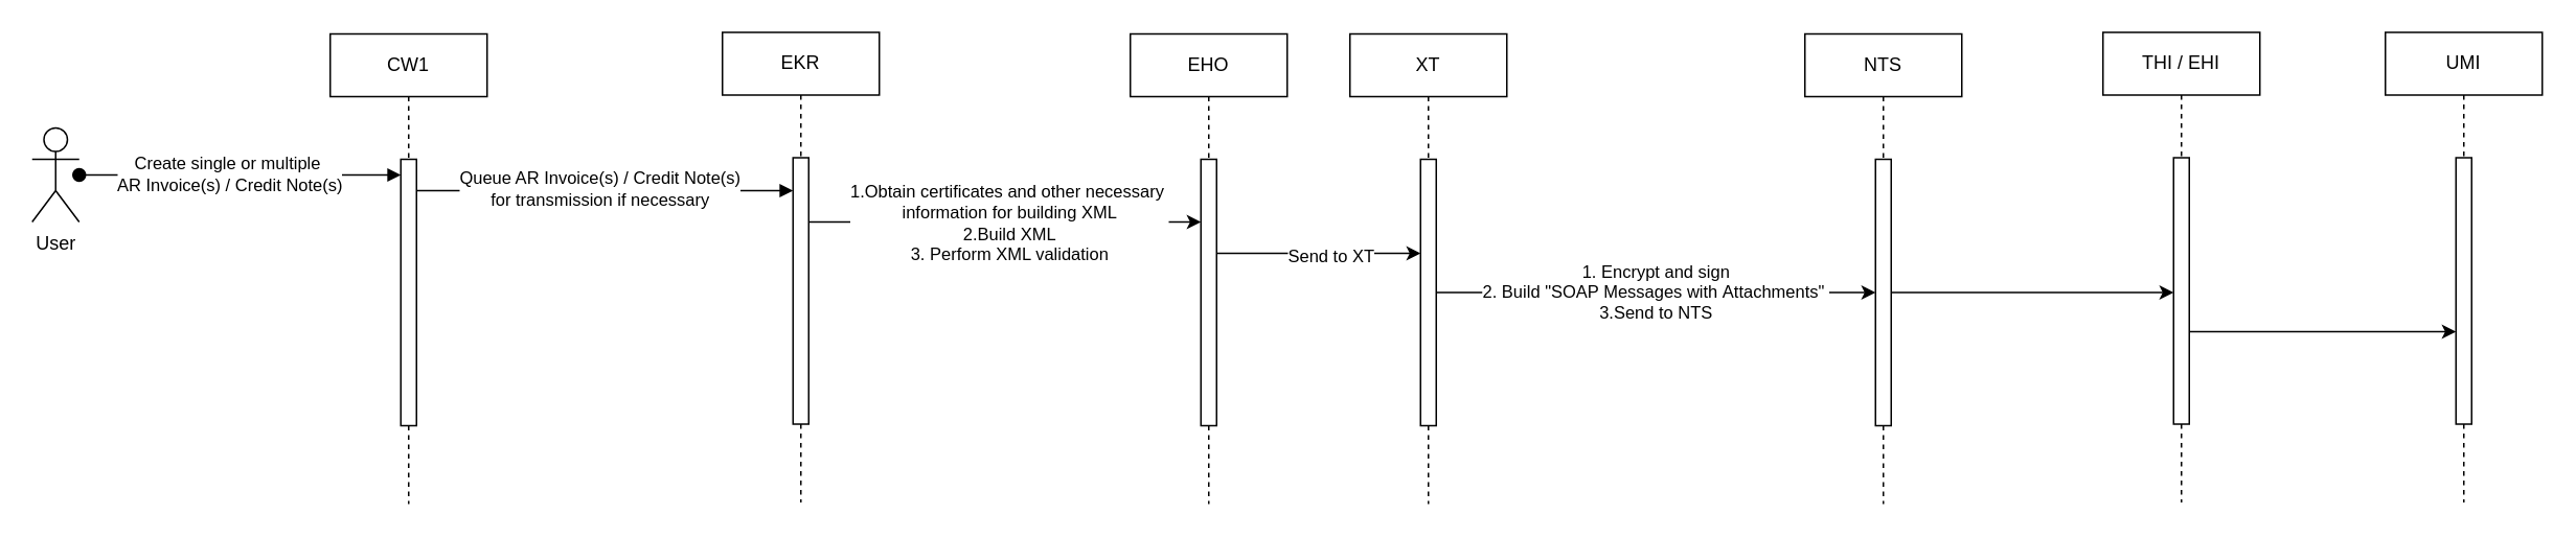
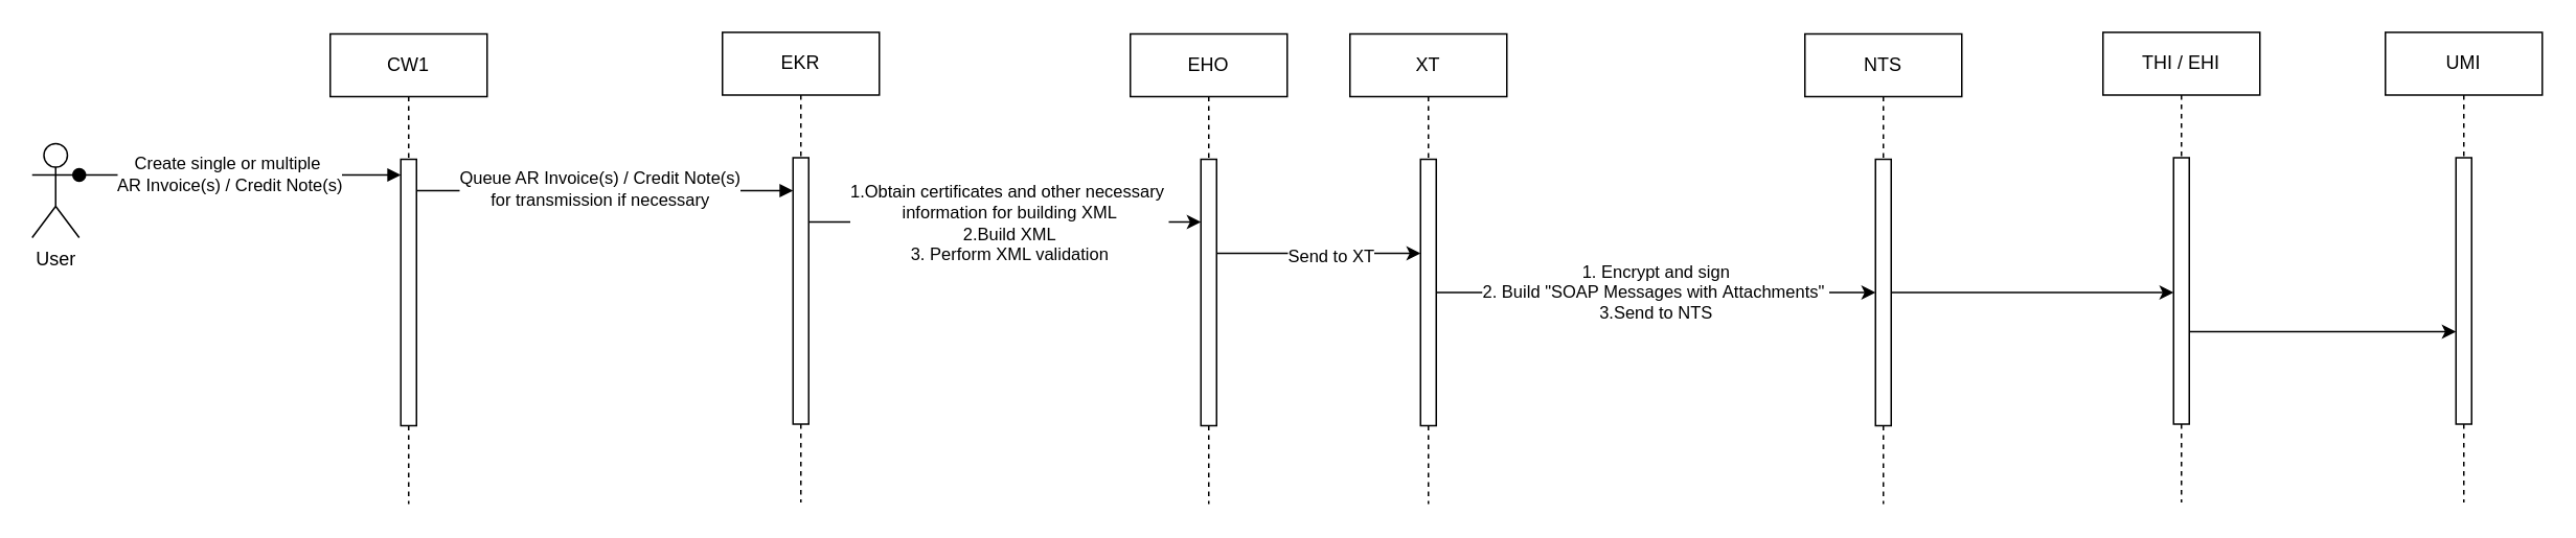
  <mxCell id="0" />
  <mxCell id="1" parent="0" />
  <mxCell id="2" value="EKR" style="shape=umlLifeline;perimeter=lifelinePerimeter;whiteSpace=wrap;html=1;container=0;dropTarget=0;collapsible=0;recursiveResize=0;outlineConnect=0;portConstraint=eastwest;newEdgeStyle={&quot;edgeStyle&quot;:&quot;elbowEdgeStyle&quot;,&quot;elbow&quot;:&quot;vertical&quot;,&quot;curved&quot;:0,&quot;rounded&quot;:0};" parent="1" vertex="1"><mxGeometry x="460" y="20" width="100" height="300" as="geometry" /></mxCell>
  <mxCell id="3" value="" style="html=1;points=[];perimeter=orthogonalPerimeter;outlineConnect=0;targetShapes=umlLifeline;portConstraint=eastwest;newEdgeStyle={&quot;edgeStyle&quot;:&quot;elbowEdgeStyle&quot;,&quot;elbow&quot;:&quot;vertical&quot;,&quot;curved&quot;:0,&quot;rounded&quot;:0};" parent="2" vertex="1"><mxGeometry x="45" y="80" width="10" height="170" as="geometry" /></mxCell>
  <mxCell id="4" value="" style="html=1;verticalAlign=bottom;endArrow=block;edgeStyle=elbowEdgeStyle;elbow=vertical;curved=0;rounded=0;" parent="1" source="19" target="3" edge="1"><mxGeometry x="-0.004" relative="1" as="geometry"><mxPoint x="360" y="91" as="sourcePoint" /><Array as="points"><mxPoint x="470" y="121" /><mxPoint x="400" y="121" /><mxPoint x="480" y="151" /><mxPoint x="445" y="91" /></Array><mxPoint as="offset" /></mxGeometry></mxCell>
  <mxCell id="5" value="Queue AR Invoice(s) / Credit Note(s)&lt;br style=&quot;border-color: var(--border-color);&quot;&gt;for transmission if necessary" style="edgeLabel;html=1;align=center;verticalAlign=middle;resizable=0;points=[];" vertex="1" connectable="0" parent="4"><mxGeometry x="0.207" y="2" relative="1" as="geometry"><mxPoint x="-26" as="offset" /></mxGeometry></mxCell>
- <mxCell id="6" value="User" style="shape=umlActor;verticalLabelPosition=bottom;verticalAlign=top;html=1;outlineConnect=0;" vertex="1" parent="1"><mxGeometry x="20" y="81" width="30" height="60" as="geometry" /></mxCell>
+ <mxCell id="6" value="User" style="shape=umlActor;verticalLabelPosition=bottom;verticalAlign=top;html=1;outlineConnect=0;" vertex="1" parent="1"><mxGeometry x="20" y="91" width="30" height="60" as="geometry" /></mxCell>
  <mxCell id="7" value="" style="html=1;verticalAlign=bottom;startArrow=oval;endArrow=block;startSize=8;edgeStyle=elbowEdgeStyle;elbow=vertical;curved=0;rounded=0;" parent="1" target="20" edge="1" source="6"><mxGeometry x="0.012" relative="1" as="geometry"><mxPoint x="290" y="81" as="sourcePoint" /><mxPoint x="350" y="96" as="targetPoint" /><Array as="points"><mxPoint x="250" y="111" /></Array><mxPoint as="offset" /></mxGeometry></mxCell>
  <mxCell id="8" value="Create single or multiple&amp;nbsp;&lt;br style=&quot;border-color: var(--border-color);&quot;&gt;AR Invoice(s) / Credit Note(s)" style="edgeLabel;html=1;align=center;verticalAlign=middle;resizable=0;points=[];" vertex="1" connectable="0" parent="7"><mxGeometry x="0.146" relative="1" as="geometry"><mxPoint x="-22" y="-1" as="offset" /></mxGeometry></mxCell>
  <mxCell id="9" value="EHO" style="shape=umlLifeline;perimeter=lifelinePerimeter;whiteSpace=wrap;html=1;container=0;dropTarget=0;collapsible=0;recursiveResize=0;outlineConnect=0;portConstraint=eastwest;newEdgeStyle={&quot;edgeStyle&quot;:&quot;elbowEdgeStyle&quot;,&quot;elbow&quot;:&quot;vertical&quot;,&quot;curved&quot;:0,&quot;rounded&quot;:0};" vertex="1" parent="1"><mxGeometry x="720" y="21" width="100" height="300" as="geometry" /></mxCell>
  <mxCell id="10" value="" style="html=1;points=[];perimeter=orthogonalPerimeter;outlineConnect=0;targetShapes=umlLifeline;portConstraint=eastwest;newEdgeStyle={&quot;edgeStyle&quot;:&quot;elbowEdgeStyle&quot;,&quot;elbow&quot;:&quot;vertical&quot;,&quot;curved&quot;:0,&quot;rounded&quot;:0};" vertex="1" parent="9"><mxGeometry x="45" y="80" width="10" height="170" as="geometry" /></mxCell>
  <mxCell id="11" value="THI / EHI" style="shape=umlLifeline;perimeter=lifelinePerimeter;whiteSpace=wrap;html=1;container=0;dropTarget=0;collapsible=0;recursiveResize=0;outlineConnect=0;portConstraint=eastwest;newEdgeStyle={&quot;edgeStyle&quot;:&quot;elbowEdgeStyle&quot;,&quot;elbow&quot;:&quot;vertical&quot;,&quot;curved&quot;:0,&quot;rounded&quot;:0};" vertex="1" parent="1"><mxGeometry x="1340" y="20" width="100" height="300" as="geometry" /></mxCell>
  <mxCell id="12" value="" style="html=1;points=[];perimeter=orthogonalPerimeter;outlineConnect=0;targetShapes=umlLifeline;portConstraint=eastwest;newEdgeStyle={&quot;edgeStyle&quot;:&quot;elbowEdgeStyle&quot;,&quot;elbow&quot;:&quot;vertical&quot;,&quot;curved&quot;:0,&quot;rounded&quot;:0};" vertex="1" parent="11"><mxGeometry x="45" y="80" width="10" height="170" as="geometry" /></mxCell>
  <mxCell id="13" value="UMI" style="shape=umlLifeline;perimeter=lifelinePerimeter;whiteSpace=wrap;html=1;container=0;dropTarget=0;collapsible=0;recursiveResize=0;outlineConnect=0;portConstraint=eastwest;newEdgeStyle={&quot;edgeStyle&quot;:&quot;elbowEdgeStyle&quot;,&quot;elbow&quot;:&quot;vertical&quot;,&quot;curved&quot;:0,&quot;rounded&quot;:0};" vertex="1" parent="1"><mxGeometry x="1520" y="20" width="100" height="300" as="geometry" /></mxCell>
  <mxCell id="14" value="" style="html=1;points=[];perimeter=orthogonalPerimeter;outlineConnect=0;targetShapes=umlLifeline;portConstraint=eastwest;newEdgeStyle={&quot;edgeStyle&quot;:&quot;elbowEdgeStyle&quot;,&quot;elbow&quot;:&quot;vertical&quot;,&quot;curved&quot;:0,&quot;rounded&quot;:0};" vertex="1" parent="13"><mxGeometry x="45" y="80" width="10" height="170" as="geometry" /></mxCell>
  <mxCell id="15" value="NTS" style="shape=umlLifeline;perimeter=lifelinePerimeter;whiteSpace=wrap;html=1;container=0;dropTarget=0;collapsible=0;recursiveResize=0;outlineConnect=0;portConstraint=eastwest;newEdgeStyle={&quot;edgeStyle&quot;:&quot;elbowEdgeStyle&quot;,&quot;elbow&quot;:&quot;vertical&quot;,&quot;curved&quot;:0,&quot;rounded&quot;:0};" vertex="1" parent="1"><mxGeometry x="1150" y="21" width="100" height="300" as="geometry" /></mxCell>
  <mxCell id="16" value="" style="html=1;points=[];perimeter=orthogonalPerimeter;outlineConnect=0;targetShapes=umlLifeline;portConstraint=eastwest;newEdgeStyle={&quot;edgeStyle&quot;:&quot;elbowEdgeStyle&quot;,&quot;elbow&quot;:&quot;vertical&quot;,&quot;curved&quot;:0,&quot;rounded&quot;:0};" vertex="1" parent="15"><mxGeometry x="45" y="80" width="10" height="170" as="geometry" /></mxCell>
  <mxCell id="17" value="XT" style="shape=umlLifeline;perimeter=lifelinePerimeter;whiteSpace=wrap;html=1;container=0;dropTarget=0;collapsible=0;recursiveResize=0;outlineConnect=0;portConstraint=eastwest;newEdgeStyle={&quot;edgeStyle&quot;:&quot;elbowEdgeStyle&quot;,&quot;elbow&quot;:&quot;vertical&quot;,&quot;curved&quot;:0,&quot;rounded&quot;:0};" vertex="1" parent="1"><mxGeometry x="860" y="21" width="100" height="300" as="geometry" /></mxCell>
  <mxCell id="18" value="" style="html=1;points=[];perimeter=orthogonalPerimeter;outlineConnect=0;targetShapes=umlLifeline;portConstraint=eastwest;newEdgeStyle={&quot;edgeStyle&quot;:&quot;elbowEdgeStyle&quot;,&quot;elbow&quot;:&quot;vertical&quot;,&quot;curved&quot;:0,&quot;rounded&quot;:0};" vertex="1" parent="17"><mxGeometry x="45" y="80" width="10" height="170" as="geometry" /></mxCell>
  <mxCell id="19" value="CW1" style="shape=umlLifeline;perimeter=lifelinePerimeter;whiteSpace=wrap;html=1;container=0;dropTarget=0;collapsible=0;recursiveResize=0;outlineConnect=0;portConstraint=eastwest;newEdgeStyle={&quot;edgeStyle&quot;:&quot;elbowEdgeStyle&quot;,&quot;elbow&quot;:&quot;vertical&quot;,&quot;curved&quot;:0,&quot;rounded&quot;:0};" vertex="1" parent="1"><mxGeometry x="210" y="21" width="100" height="300" as="geometry" /></mxCell>
  <mxCell id="20" value="" style="html=1;points=[];perimeter=orthogonalPerimeter;outlineConnect=0;targetShapes=umlLifeline;portConstraint=eastwest;newEdgeStyle={&quot;edgeStyle&quot;:&quot;elbowEdgeStyle&quot;,&quot;elbow&quot;:&quot;vertical&quot;,&quot;curved&quot;:0,&quot;rounded&quot;:0};" vertex="1" parent="19"><mxGeometry x="45" y="80" width="10" height="170" as="geometry" /></mxCell>
  <mxCell id="21" value="" style="edgeStyle=elbowEdgeStyle;rounded=0;orthogonalLoop=1;jettySize=auto;html=1;elbow=vertical;curved=0;" edge="1" parent="1" source="10" target="18"><mxGeometry relative="1" as="geometry"><mxPoint x="655" y="161" as="sourcePoint" /><mxPoint x="765" y="161" as="targetPoint" /><Array as="points"><mxPoint x="810" y="161" /></Array></mxGeometry></mxCell>
  <mxCell id="22" value="Send to XT" style="edgeLabel;html=1;align=center;verticalAlign=middle;resizable=0;points=[];" vertex="1" connectable="0" parent="21"><mxGeometry x="-0.571" relative="1" as="geometry"><mxPoint x="44" y="1" as="offset" /></mxGeometry></mxCell>
  <mxCell id="23" value="&lt;span style=&quot;color: rgb(0, 0, 0); font-family: Helvetica; font-size: 11px; font-style: normal; font-variant-ligatures: normal; font-variant-caps: normal; font-weight: 400; letter-spacing: normal; orphans: 2; text-align: center; text-indent: 0px; text-transform: none; widows: 2; word-spacing: 0px; -webkit-text-stroke-width: 0px; background-color: rgb(255, 255, 255); text-decoration-thickness: initial; text-decoration-style: initial; text-decoration-color: initial; float: none; display: inline !important;&quot;&gt;1. Encrypt and sign&lt;br&gt;2. Build &quot;SOAP Messages with&amp;nbsp;Attachments&quot;&amp;nbsp;&lt;br&gt;3.Send to NTS&lt;br&gt;&lt;/span&gt;" style="edgeStyle=elbowEdgeStyle;rounded=0;orthogonalLoop=1;jettySize=auto;html=1;elbow=vertical;curved=0;" edge="1" parent="1" source="18" target="16"><mxGeometry relative="1" as="geometry"><mxPoint x="935" y="171" as="sourcePoint" /><mxPoint x="1045" y="171" as="targetPoint" /></mxGeometry></mxCell>
  <mxCell id="24" value="" style="edgeStyle=elbowEdgeStyle;rounded=0;orthogonalLoop=1;jettySize=auto;html=1;elbow=vertical;curved=0;" edge="1" parent="1" source="16" target="12"><mxGeometry relative="1" as="geometry"><mxPoint x="1055" y="195" as="sourcePoint" /><mxPoint x="1165" y="195" as="targetPoint" /></mxGeometry></mxCell>
  <mxCell id="25" value="" style="edgeStyle=elbowEdgeStyle;rounded=0;orthogonalLoop=1;jettySize=auto;html=1;elbow=vertical;curved=0;" edge="1" parent="1" source="12" target="14"><mxGeometry relative="1" as="geometry"><mxPoint x="1445" y="208" as="sourcePoint" /><mxPoint x="1615" y="208" as="targetPoint" /><Array as="points"><mxPoint x="1503" y="211" /></Array></mxGeometry></mxCell>
  <mxCell id="26" value="" style="edgeStyle=elbowEdgeStyle;rounded=0;orthogonalLoop=1;jettySize=auto;html=1;elbow=vertical;curved=0;" edge="1" parent="1" source="3" target="10"><mxGeometry relative="1" as="geometry"><mxPoint x="640" y="141" as="targetPoint" /><Array as="points"><mxPoint x="590" y="141" /><mxPoint x="620" y="131" /></Array></mxGeometry></mxCell>
  <mxCell id="27" value="1.Obtain certificates and other necessary&amp;nbsp;&lt;br&gt;information for building XML&lt;br&gt;2.Build&amp;nbsp;XML&lt;br&gt;3. Perform XML validation" style="edgeLabel;html=1;align=center;verticalAlign=middle;resizable=0;points=[];" vertex="1" connectable="0" parent="26"><mxGeometry x="-0.042" y="1" relative="1" as="geometry"><mxPoint x="7" y="1" as="offset" /></mxGeometry></mxCell>
